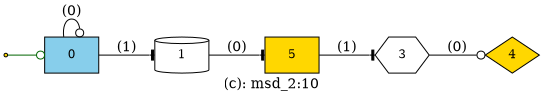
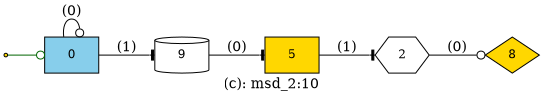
  digraph {
    label="(c): msd_2:10"
    rankdir=LR
    node [fillcolor=gold fontsize=12 shape=box style=filled]
    edge [arrowhead=odot color=black]
    n1 [fillcolor=skyblue label=0]
-   n2 [fillcolor=white label=1 shape=cylinder]
+   n2 [fillcolor=white label=9 shape=cylinder]
    n3 [label=5]
-   n4 [fillcolor=white label=3 shape=hexagon]
-   n5 [label=4 shape=diamond]
+   n4 [fillcolor=white label=2 shape=hexagon]
+   n5 [label=8 shape=diamond]
    n6 [label=4 shape=point]
    n1 -> n1 [label="(0)"]
    n1 -> n2 [arrowhead=tee label="(1)"]
    n2 -> n3 [arrowhead=tee label="(0)"]
    n3 -> n4 [arrowhead=tee label="(1)"]
    n4 -> n5 [label="(0)"]
    n6 -> n1 [color=darkgreen]
  }
